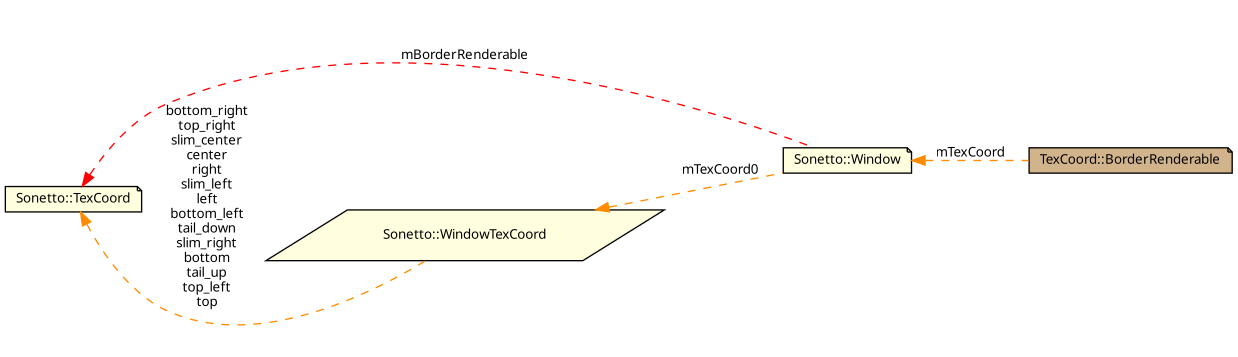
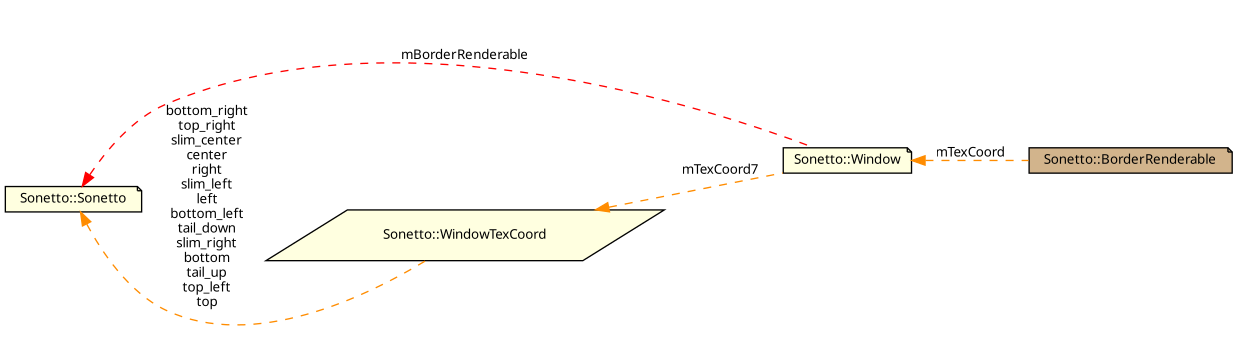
  digraph {
    rankdir=LR
    node [color=black fillcolor=lightyellow fontname="FreeSans.ttf" fontsize=10 shape=note style=filled]
    edge [color=darkorange dir=back fontname="FreeSans.ttf" fontsize=10 labelfontname="FreeSans.ttf" labelfontsize=10 style=dashed]
-   n1 [fillcolor=tan fontcolor=black height=0.2 label="TexCoord::BorderRenderable" width=0.4]
+   n1 [fillcolor=tan fontcolor=black height=0.2 label="Sonetto::BorderRenderable" width=0.4]
    n2 [height=0.2 label="Sonetto::Window" width=0.4]
    n3 [height=0.2 label="Sonetto::WindowTexCoord" shape=parallelogram width=0.4]
-   n4 [height=0.2 label="Sonetto::TexCoord" width=0.4]
+   n4 [height=0.2 label="Sonetto::Sonetto" width=0.4]
    n2 -> n1 [label=mTexCoord]
-   n3 -> n2 [label=mTexCoord0]
+   n3 -> n2 [label=mTexCoord7]
    n4 -> n2 [color=red label=mBorderRenderable]
    n4 -> n3 [label="bottom_right\ntop_right\nslim_center\ncenter\nright\nslim_left\nleft\nbottom_left\ntail_down\nslim_right\nbottom\ntail_up\ntop_left\ntop"]
  }
